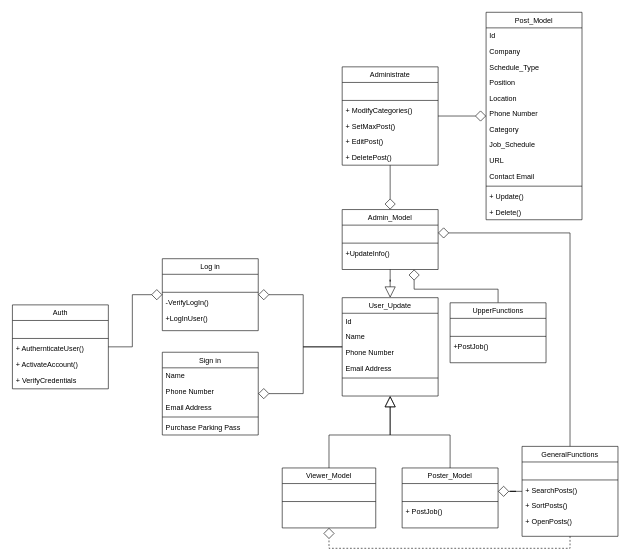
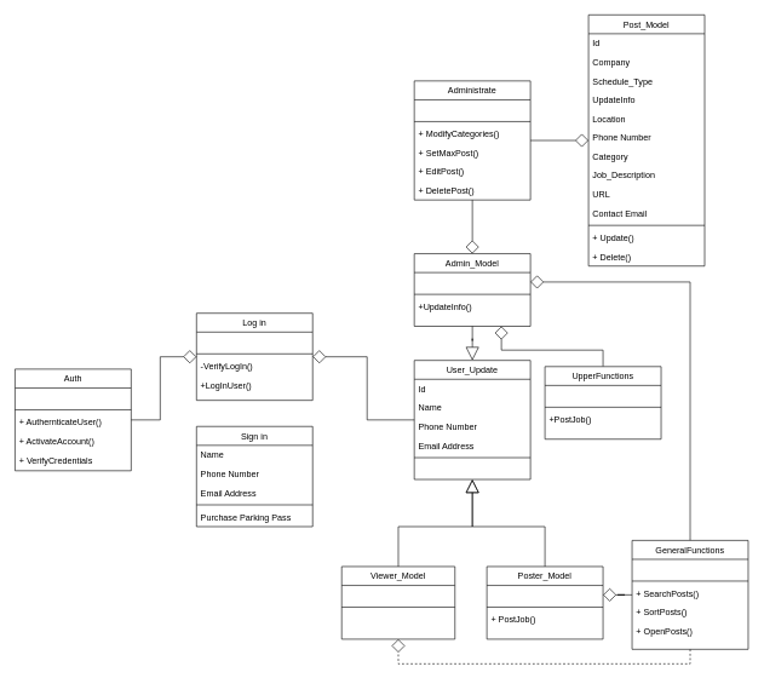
  <mxCell id="0" />
  <mxCell id="1" parent="0" />
  <mxCell id="2" value="Post_Model" style="swimlane;fontStyle=0;align=center;verticalAlign=top;childLayout=stackLayout;horizontal=1;startSize=26;horizontalStack=0;resizeParent=1;resizeLast=0;collapsible=1;marginBottom=0;rounded=0;shadow=0;strokeWidth=1;" vertex="1" parent="1"><mxGeometry x="810" y="20" width="160" height="346" as="geometry"><mxRectangle x="230" y="140" width="160" height="26" as="alternateBounds" /></mxGeometry></mxCell>
  <mxCell id="3" value="Id" style="text;align=left;verticalAlign=top;spacingLeft=4;spacingRight=4;overflow=hidden;rotatable=0;points=[[0,0.5],[1,0.5]];portConstraint=eastwest;" vertex="1" parent="2"><mxGeometry y="26" width="160" height="26" as="geometry" /></mxCell>
  <mxCell id="4" value="Company" style="text;align=left;verticalAlign=top;spacingLeft=4;spacingRight=4;overflow=hidden;rotatable=0;points=[[0,0.5],[1,0.5]];portConstraint=eastwest;" vertex="1" parent="2"><mxGeometry y="52" width="160" height="26" as="geometry" /></mxCell>
  <mxCell id="5" value="Schedule_Type" style="text;align=left;verticalAlign=top;spacingLeft=4;spacingRight=4;overflow=hidden;rotatable=0;points=[[0,0.5],[1,0.5]];portConstraint=eastwest;" vertex="1" parent="2"><mxGeometry y="78" width="160" height="26" as="geometry" /></mxCell>
- <mxCell id="6" value="Position" style="text;align=left;verticalAlign=top;spacingLeft=4;spacingRight=4;overflow=hidden;rotatable=0;points=[[0,0.5],[1,0.5]];portConstraint=eastwest;" vertex="1" parent="2"><mxGeometry y="104" width="160" height="26" as="geometry" /></mxCell>
+ <mxCell id="6" value="UpdateInfo" style="text;align=left;verticalAlign=top;spacingLeft=4;spacingRight=4;overflow=hidden;rotatable=0;points=[[0,0.5],[1,0.5]];portConstraint=eastwest;" vertex="1" parent="2"><mxGeometry y="104" width="160" height="26" as="geometry" /></mxCell>
  <mxCell id="7" value="Location" style="text;align=left;verticalAlign=top;spacingLeft=4;spacingRight=4;overflow=hidden;rotatable=0;points=[[0,0.5],[1,0.5]];portConstraint=eastwest;" vertex="1" parent="2"><mxGeometry y="130" width="160" height="26" as="geometry" /></mxCell>
  <mxCell id="8" value="Phone Number" style="text;align=left;verticalAlign=top;spacingLeft=4;spacingRight=4;overflow=hidden;rotatable=0;points=[[0,0.5],[1,0.5]];portConstraint=eastwest;rounded=0;shadow=0;html=0;" vertex="1" parent="2"><mxGeometry y="156" width="160" height="26" as="geometry" /></mxCell>
  <mxCell id="9" value="Category" style="text;align=left;verticalAlign=top;spacingLeft=4;spacingRight=4;overflow=hidden;rotatable=0;points=[[0,0.5],[1,0.5]];portConstraint=eastwest;rounded=0;shadow=0;html=0;" vertex="1" parent="2"><mxGeometry y="182" width="160" height="26" as="geometry" /></mxCell>
- <mxCell id="10" value="Job_Schedule" style="text;align=left;verticalAlign=top;spacingLeft=4;spacingRight=4;overflow=hidden;rotatable=0;points=[[0,0.5],[1,0.5]];portConstraint=eastwest;rounded=0;shadow=0;html=0;" vertex="1" parent="2"><mxGeometry y="208" width="160" height="26" as="geometry" /></mxCell>
+ <mxCell id="10" value="Job_Description" style="text;align=left;verticalAlign=top;spacingLeft=4;spacingRight=4;overflow=hidden;rotatable=0;points=[[0,0.5],[1,0.5]];portConstraint=eastwest;rounded=0;shadow=0;html=0;" vertex="1" parent="2"><mxGeometry y="208" width="160" height="26" as="geometry" /></mxCell>
  <mxCell id="11" value="URL" style="text;align=left;verticalAlign=top;spacingLeft=4;spacingRight=4;overflow=hidden;rotatable=0;points=[[0,0.5],[1,0.5]];portConstraint=eastwest;" vertex="1" parent="2"><mxGeometry y="234" width="160" height="26" as="geometry" /></mxCell>
  <mxCell id="12" value="Contact Email" style="text;align=left;verticalAlign=top;spacingLeft=4;spacingRight=4;overflow=hidden;rotatable=0;points=[[0,0.5],[1,0.5]];portConstraint=eastwest;rounded=0;shadow=0;html=0;" vertex="1" parent="2"><mxGeometry y="260" width="160" height="26" as="geometry" /></mxCell>
  <mxCell id="13" value="" style="line;html=1;strokeWidth=1;align=left;verticalAlign=middle;spacingTop=-1;spacingLeft=3;spacingRight=3;rotatable=0;labelPosition=right;points=[];portConstraint=eastwest;" vertex="1" parent="2"><mxGeometry y="286" width="160" height="8" as="geometry" /></mxCell>
  <mxCell id="14" value="+ Update()" style="text;align=left;verticalAlign=top;spacingLeft=4;spacingRight=4;overflow=hidden;rotatable=0;points=[[0,0.5],[1,0.5]];portConstraint=eastwest;" vertex="1" parent="2"><mxGeometry y="294" width="160" height="26" as="geometry" /></mxCell>
  <mxCell id="15" value="+ Delete()" style="text;align=left;verticalAlign=top;spacingLeft=4;spacingRight=4;overflow=hidden;rotatable=0;points=[[0,0.5],[1,0.5]];portConstraint=eastwest;" vertex="1" parent="2"><mxGeometry y="320" width="160" height="26" as="geometry" /></mxCell>
  <mxCell id="16" style="edgeStyle=orthogonalEdgeStyle;rounded=0;orthogonalLoop=1;jettySize=auto;html=1;endArrow=diamond;endFill=0;startSize=6;endSize=16;" edge="1" parent="1" source="18" target="48"><mxGeometry relative="1" as="geometry"><mxPoint x="400" y="420" as="targetPoint" /></mxGeometry></mxCell>
- <mxCell id="17" style="edgeStyle=orthogonalEdgeStyle;rounded=0;orthogonalLoop=1;jettySize=auto;html=1;endArrow=diamond;endFill=0;startSize=6;endSize=16;" edge="1" parent="1" source="18" target="42"><mxGeometry relative="1" as="geometry" /></mxCell>
  <mxCell id="18" value="User_Update" style="swimlane;fontStyle=0;align=center;verticalAlign=top;childLayout=stackLayout;horizontal=1;startSize=26;horizontalStack=0;resizeParent=1;resizeLast=0;collapsible=1;marginBottom=0;rounded=0;shadow=0;strokeWidth=1;" vertex="1" parent="1"><mxGeometry x="570" y="496" width="160" height="164" as="geometry"><mxRectangle x="230" y="140" width="160" height="26" as="alternateBounds" /></mxGeometry></mxCell>
  <mxCell id="19" value="Id" style="text;align=left;verticalAlign=top;spacingLeft=4;spacingRight=4;overflow=hidden;rotatable=0;points=[[0,0.5],[1,0.5]];portConstraint=eastwest;" vertex="1" parent="18"><mxGeometry y="26" width="160" height="26" as="geometry" /></mxCell>
  <mxCell id="20" value="Name" style="text;align=left;verticalAlign=top;spacingLeft=4;spacingRight=4;overflow=hidden;rotatable=0;points=[[0,0.5],[1,0.5]];portConstraint=eastwest;" vertex="1" parent="18"><mxGeometry y="52" width="160" height="26" as="geometry" /></mxCell>
  <mxCell id="21" value="Phone Number" style="text;align=left;verticalAlign=top;spacingLeft=4;spacingRight=4;overflow=hidden;rotatable=0;points=[[0,0.5],[1,0.5]];portConstraint=eastwest;rounded=0;shadow=0;html=0;" vertex="1" parent="18"><mxGeometry y="78" width="160" height="26" as="geometry" /></mxCell>
  <mxCell id="22" value="Email Address" style="text;align=left;verticalAlign=top;spacingLeft=4;spacingRight=4;overflow=hidden;rotatable=0;points=[[0,0.5],[1,0.5]];portConstraint=eastwest;rounded=0;shadow=0;html=0;" vertex="1" parent="18"><mxGeometry y="104" width="160" height="26" as="geometry" /></mxCell>
  <mxCell id="23" value="" style="line;html=1;strokeWidth=1;align=left;verticalAlign=middle;spacingTop=-1;spacingLeft=3;spacingRight=3;rotatable=0;labelPosition=right;points=[];portConstraint=eastwest;" vertex="1" parent="18"><mxGeometry y="130" width="160" height="8" as="geometry" /></mxCell>
  <mxCell id="24" value=" " style="text;align=left;verticalAlign=top;spacingLeft=4;spacingRight=4;overflow=hidden;rotatable=0;points=[[0,0.5],[1,0.5]];portConstraint=eastwest;" vertex="1" parent="18"><mxGeometry y="138" width="160" height="26" as="geometry" /></mxCell>
  <mxCell id="25" style="edgeStyle=orthogonalEdgeStyle;rounded=0;orthogonalLoop=1;jettySize=auto;html=1;endArrow=block;endFill=0;startSize=6;endSize=16;" edge="1" parent="1" source="26" target="18"><mxGeometry relative="1" as="geometry" /></mxCell>
  <mxCell id="26" value="Poster_Model" style="swimlane;fontStyle=0;align=center;verticalAlign=top;childLayout=stackLayout;horizontal=1;startSize=26;horizontalStack=0;resizeParent=1;resizeLast=0;collapsible=1;marginBottom=0;rounded=0;shadow=0;strokeWidth=1;" vertex="1" parent="1"><mxGeometry x="670" y="780" width="160" height="100" as="geometry"><mxRectangle x="230" y="140" width="160" height="26" as="alternateBounds" /></mxGeometry></mxCell>
  <mxCell id="27" value=" " style="text;align=left;verticalAlign=top;spacingLeft=4;spacingRight=4;overflow=hidden;rotatable=0;points=[[0,0.5],[1,0.5]];portConstraint=eastwest;rounded=0;shadow=0;html=0;" vertex="1" parent="26"><mxGeometry y="26" width="160" height="26" as="geometry" /></mxCell>
  <mxCell id="28" value="" style="line;html=1;strokeWidth=1;align=left;verticalAlign=middle;spacingTop=-1;spacingLeft=3;spacingRight=3;rotatable=0;labelPosition=right;points=[];portConstraint=eastwest;" vertex="1" parent="26"><mxGeometry y="52" width="160" height="8" as="geometry" /></mxCell>
  <mxCell id="29" value="+ PostJob()" style="text;align=left;verticalAlign=top;spacingLeft=4;spacingRight=4;overflow=hidden;rotatable=0;points=[[0,0.5],[1,0.5]];portConstraint=eastwest;" vertex="1" parent="26"><mxGeometry y="60" width="160" height="26" as="geometry" /></mxCell>
  <mxCell id="30" style="edgeStyle=orthogonalEdgeStyle;rounded=0;orthogonalLoop=1;jettySize=auto;html=1;endArrow=block;endFill=0;startSize=6;endSize=16;" edge="1" parent="1" source="31" target="18"><mxGeometry relative="1" as="geometry" /></mxCell>
  <mxCell id="31" value="Admin_Model" style="swimlane;fontStyle=0;align=center;verticalAlign=top;childLayout=stackLayout;horizontal=1;startSize=26;horizontalStack=0;resizeParent=1;resizeLast=0;collapsible=1;marginBottom=0;rounded=0;shadow=0;strokeWidth=1;" vertex="1" parent="1"><mxGeometry x="570" y="349" width="160" height="100" as="geometry"><mxRectangle x="230" y="140" width="160" height="26" as="alternateBounds" /></mxGeometry></mxCell>
  <mxCell id="32" value=" " style="text;align=left;verticalAlign=top;spacingLeft=4;spacingRight=4;overflow=hidden;rotatable=0;points=[[0,0.5],[1,0.5]];portConstraint=eastwest;" vertex="1" parent="31"><mxGeometry y="26" width="160" height="26" as="geometry" /></mxCell>
  <mxCell id="33" value="" style="line;html=1;strokeWidth=1;align=left;verticalAlign=middle;spacingTop=-1;spacingLeft=3;spacingRight=3;rotatable=0;labelPosition=right;points=[];portConstraint=eastwest;" vertex="1" parent="31"><mxGeometry y="52" width="160" height="8" as="geometry" /></mxCell>
  <mxCell id="34" value="+UpdateInfo()" style="text;align=left;verticalAlign=top;spacingLeft=4;spacingRight=4;overflow=hidden;rotatable=0;points=[[0,0.5],[1,0.5]];portConstraint=eastwest;" vertex="1" parent="31"><mxGeometry y="60" width="160" height="26" as="geometry" /></mxCell>
  <mxCell id="35" style="edgeStyle=orthogonalEdgeStyle;rounded=0;orthogonalLoop=1;jettySize=auto;html=1;endArrow=diamond;endFill=0;startSize=6;endSize=16;" edge="1" parent="1" source="36" target="48"><mxGeometry relative="1" as="geometry" /></mxCell>
  <mxCell id="36" value="Auth" style="swimlane;fontStyle=0;align=center;verticalAlign=top;childLayout=stackLayout;horizontal=1;startSize=26;horizontalStack=0;resizeParent=1;resizeLast=0;collapsible=1;marginBottom=0;rounded=0;shadow=0;strokeWidth=1;" vertex="1" parent="1"><mxGeometry x="20" y="508" width="160" height="140" as="geometry"><mxRectangle x="230" y="140" width="160" height="26" as="alternateBounds" /></mxGeometry></mxCell>
  <mxCell id="37" value=" " style="text;align=left;verticalAlign=top;spacingLeft=4;spacingRight=4;overflow=hidden;rotatable=0;points=[[0,0.5],[1,0.5]];portConstraint=eastwest;" vertex="1" parent="36"><mxGeometry y="26" width="160" height="26" as="geometry" /></mxCell>
  <mxCell id="38" value="" style="line;html=1;strokeWidth=1;align=left;verticalAlign=middle;spacingTop=-1;spacingLeft=3;spacingRight=3;rotatable=0;labelPosition=right;points=[];portConstraint=eastwest;" vertex="1" parent="36"><mxGeometry y="52" width="160" height="8" as="geometry" /></mxCell>
  <mxCell id="39" value="+ AuthernticateUser()" style="text;align=left;verticalAlign=top;spacingLeft=4;spacingRight=4;overflow=hidden;rotatable=0;points=[[0,0.5],[1,0.5]];portConstraint=eastwest;" vertex="1" parent="36"><mxGeometry y="60" width="160" height="26" as="geometry" /></mxCell>
  <mxCell id="40" value="+ ActivateAccount()" style="text;align=left;verticalAlign=top;spacingLeft=4;spacingRight=4;overflow=hidden;rotatable=0;points=[[0,0.5],[1,0.5]];portConstraint=eastwest;" vertex="1" parent="36"><mxGeometry y="86" width="160" height="26" as="geometry" /></mxCell>
  <mxCell id="41" value="+ VerifyCredentials" style="text;align=left;verticalAlign=top;spacingLeft=4;spacingRight=4;overflow=hidden;rotatable=0;points=[[0,0.5],[1,0.5]];portConstraint=eastwest;" vertex="1" parent="36"><mxGeometry y="112" width="160" height="26" as="geometry" /></mxCell>
  <mxCell id="42" value="Sign in" style="swimlane;fontStyle=0;align=center;verticalAlign=top;childLayout=stackLayout;horizontal=1;startSize=26;horizontalStack=0;resizeParent=1;resizeLast=0;collapsible=1;marginBottom=0;rounded=0;shadow=0;strokeWidth=1;" vertex="1" parent="1"><mxGeometry x="270" y="587" width="160" height="138" as="geometry"><mxRectangle x="230" y="140" width="160" height="26" as="alternateBounds" /></mxGeometry></mxCell>
  <mxCell id="43" value="Name" style="text;align=left;verticalAlign=top;spacingLeft=4;spacingRight=4;overflow=hidden;rotatable=0;points=[[0,0.5],[1,0.5]];portConstraint=eastwest;" vertex="1" parent="42"><mxGeometry y="26" width="160" height="26" as="geometry" /></mxCell>
  <mxCell id="44" value="Phone Number" style="text;align=left;verticalAlign=top;spacingLeft=4;spacingRight=4;overflow=hidden;rotatable=0;points=[[0,0.5],[1,0.5]];portConstraint=eastwest;rounded=0;shadow=0;html=0;" vertex="1" parent="42"><mxGeometry y="52" width="160" height="26" as="geometry" /></mxCell>
  <mxCell id="45" value="Email Address" style="text;align=left;verticalAlign=top;spacingLeft=4;spacingRight=4;overflow=hidden;rotatable=0;points=[[0,0.5],[1,0.5]];portConstraint=eastwest;rounded=0;shadow=0;html=0;" vertex="1" parent="42"><mxGeometry y="78" width="160" height="26" as="geometry" /></mxCell>
  <mxCell id="46" value="" style="line;html=1;strokeWidth=1;align=left;verticalAlign=middle;spacingTop=-1;spacingLeft=3;spacingRight=3;rotatable=0;labelPosition=right;points=[];portConstraint=eastwest;" vertex="1" parent="42"><mxGeometry y="104" width="160" height="8" as="geometry" /></mxCell>
  <mxCell id="47" value="Purchase Parking Pass" style="text;align=left;verticalAlign=top;spacingLeft=4;spacingRight=4;overflow=hidden;rotatable=0;points=[[0,0.5],[1,0.5]];portConstraint=eastwest;" vertex="1" parent="42"><mxGeometry y="112" width="160" height="26" as="geometry" /></mxCell>
  <mxCell id="48" value="Log in" style="swimlane;fontStyle=0;align=center;verticalAlign=top;childLayout=stackLayout;horizontal=1;startSize=26;horizontalStack=0;resizeParent=1;resizeLast=0;collapsible=1;marginBottom=0;rounded=0;shadow=0;strokeWidth=1;" vertex="1" parent="1"><mxGeometry x="270" y="431" width="160" height="120" as="geometry"><mxRectangle x="230" y="140" width="160" height="26" as="alternateBounds" /></mxGeometry></mxCell>
  <mxCell id="49" value=" " style="text;align=left;verticalAlign=top;spacingLeft=4;spacingRight=4;overflow=hidden;rotatable=0;points=[[0,0.5],[1,0.5]];portConstraint=eastwest;" vertex="1" parent="48"><mxGeometry y="26" width="160" height="26" as="geometry" /></mxCell>
  <mxCell id="50" value="" style="line;html=1;strokeWidth=1;align=left;verticalAlign=middle;spacingTop=-1;spacingLeft=3;spacingRight=3;rotatable=0;labelPosition=right;points=[];portConstraint=eastwest;" vertex="1" parent="48"><mxGeometry y="52" width="160" height="8" as="geometry" /></mxCell>
  <mxCell id="51" value="-VerifyLogIn()" style="text;align=left;verticalAlign=top;spacingLeft=4;spacingRight=4;overflow=hidden;rotatable=0;points=[[0,0.5],[1,0.5]];portConstraint=eastwest;" vertex="1" parent="48"><mxGeometry y="60" width="160" height="26" as="geometry" /></mxCell>
  <mxCell id="52" value="+LogInUser()" style="text;align=left;verticalAlign=top;spacingLeft=4;spacingRight=4;overflow=hidden;rotatable=0;points=[[0,0.5],[1,0.5]];portConstraint=eastwest;" vertex="1" parent="48"><mxGeometry y="86" width="160" height="26" as="geometry" /></mxCell>
  <mxCell id="53" style="edgeStyle=orthogonalEdgeStyle;rounded=0;orthogonalLoop=1;jettySize=auto;html=1;entryX=0.5;entryY=0;entryDx=0;entryDy=0;endArrow=diamond;endFill=0;startSize=6;endSize=16;" edge="1" parent="1" source="55" target="31"><mxGeometry relative="1" as="geometry" /></mxCell>
  <mxCell id="54" style="edgeStyle=orthogonalEdgeStyle;rounded=0;orthogonalLoop=1;jettySize=auto;html=1;endArrow=diamond;endFill=0;startSize=6;endSize=16;" edge="1" parent="1" source="55" target="2"><mxGeometry relative="1" as="geometry" /></mxCell>
  <mxCell id="55" value="Administrate" style="swimlane;fontStyle=0;align=center;verticalAlign=top;childLayout=stackLayout;horizontal=1;startSize=26;horizontalStack=0;resizeParent=1;resizeLast=0;collapsible=1;marginBottom=0;rounded=0;shadow=0;strokeWidth=1;" vertex="1" parent="1"><mxGeometry x="570" y="111" width="160" height="164" as="geometry"><mxRectangle x="230" y="140" width="160" height="26" as="alternateBounds" /></mxGeometry></mxCell>
  <mxCell id="56" value=" " style="text;align=left;verticalAlign=top;spacingLeft=4;spacingRight=4;overflow=hidden;rotatable=0;points=[[0,0.5],[1,0.5]];portConstraint=eastwest;" vertex="1" parent="55"><mxGeometry y="26" width="160" height="26" as="geometry" /></mxCell>
  <mxCell id="57" value="" style="line;html=1;strokeWidth=1;align=left;verticalAlign=middle;spacingTop=-1;spacingLeft=3;spacingRight=3;rotatable=0;labelPosition=right;points=[];portConstraint=eastwest;" vertex="1" parent="55"><mxGeometry y="52" width="160" height="8" as="geometry" /></mxCell>
  <mxCell id="58" value="+ ModifyCategories()" style="text;align=left;verticalAlign=top;spacingLeft=4;spacingRight=4;overflow=hidden;rotatable=0;points=[[0,0.5],[1,0.5]];portConstraint=eastwest;" vertex="1" parent="55"><mxGeometry y="60" width="160" height="26" as="geometry" /></mxCell>
  <mxCell id="59" value="+ SetMaxPost()" style="text;align=left;verticalAlign=top;spacingLeft=4;spacingRight=4;overflow=hidden;rotatable=0;points=[[0,0.5],[1,0.5]];portConstraint=eastwest;" vertex="1" parent="55"><mxGeometry y="86" width="160" height="26" as="geometry" /></mxCell>
  <mxCell id="60" value="+ EditPost()" style="text;align=left;verticalAlign=top;spacingLeft=4;spacingRight=4;overflow=hidden;rotatable=0;points=[[0,0.5],[1,0.5]];portConstraint=eastwest;" vertex="1" parent="55"><mxGeometry y="112" width="160" height="26" as="geometry" /></mxCell>
  <mxCell id="61" value="+ DeletePost()" style="text;align=left;verticalAlign=top;spacingLeft=4;spacingRight=4;overflow=hidden;rotatable=0;points=[[0,0.5],[1,0.5]];portConstraint=eastwest;" vertex="1" parent="55"><mxGeometry y="138" width="160" height="26" as="geometry" /></mxCell>
  <mxCell id="62" style="edgeStyle=orthogonalEdgeStyle;rounded=0;orthogonalLoop=1;jettySize=auto;html=1;endArrow=block;endFill=0;startSize=6;endSize=16;" edge="1" parent="1" source="63" target="18"><mxGeometry relative="1" as="geometry" /></mxCell>
  <mxCell id="63" value="Viewer_Model" style="swimlane;fontStyle=0;align=center;verticalAlign=top;childLayout=stackLayout;horizontal=1;startSize=26;horizontalStack=0;resizeParent=1;resizeLast=0;collapsible=1;marginBottom=0;rounded=0;shadow=0;strokeWidth=1;" vertex="1" parent="1"><mxGeometry x="470" y="780" width="156" height="100" as="geometry"><mxRectangle x="230" y="140" width="160" height="26" as="alternateBounds" /></mxGeometry></mxCell>
  <mxCell id="64" value=" " style="text;align=left;verticalAlign=top;spacingLeft=4;spacingRight=4;overflow=hidden;rotatable=0;points=[[0,0.5],[1,0.5]];portConstraint=eastwest;rounded=0;shadow=0;html=0;" vertex="1" parent="63"><mxGeometry y="26" width="156" height="26" as="geometry" /></mxCell>
  <mxCell id="65" value="" style="line;html=1;strokeWidth=1;align=left;verticalAlign=middle;spacingTop=-1;spacingLeft=3;spacingRight=3;rotatable=0;labelPosition=right;points=[];portConstraint=eastwest;" vertex="1" parent="63"><mxGeometry y="52" width="156" height="8" as="geometry" /></mxCell>
  <mxCell id="66" style="edgeStyle=orthogonalEdgeStyle;rounded=0;orthogonalLoop=1;jettySize=auto;html=1;entryX=1;entryY=0.5;entryDx=0;entryDy=0;endArrow=diamond;endFill=0;startSize=6;endSize=16;" edge="1" parent="1" source="69" target="27"><mxGeometry relative="1" as="geometry" /></mxCell>
  <mxCell id="67" style="edgeStyle=orthogonalEdgeStyle;rounded=0;orthogonalLoop=1;jettySize=auto;html=1;endArrow=diamond;endFill=0;startSize=6;endSize=16;entryX=0.5;entryY=1;entryDx=0;entryDy=0;exitX=0.5;exitY=1;exitDx=0;exitDy=0;dashed=1;" edge="1" parent="1" source="69" target="63"><mxGeometry relative="1" as="geometry"><mxPoint x="840" y="750" as="targetPoint" /><mxPoint x="990" y="950" as="sourcePoint" /></mxGeometry></mxCell>
  <mxCell id="68" style="edgeStyle=orthogonalEdgeStyle;rounded=0;orthogonalLoop=1;jettySize=auto;html=1;exitX=0.5;exitY=0;exitDx=0;exitDy=0;entryX=1;entryY=0.5;entryDx=0;entryDy=0;endArrow=diamond;endFill=0;startSize=6;endSize=16;" edge="1" parent="1" source="69" target="32"><mxGeometry relative="1" as="geometry" /></mxCell>
  <mxCell id="69" value="GeneralFunctions" style="swimlane;fontStyle=0;align=center;verticalAlign=top;childLayout=stackLayout;horizontal=1;startSize=26;horizontalStack=0;resizeParent=1;resizeLast=0;collapsible=1;marginBottom=0;rounded=0;shadow=0;strokeWidth=1;" vertex="1" parent="1"><mxGeometry x="870" y="744" width="160" height="150" as="geometry"><mxRectangle x="230" y="140" width="160" height="26" as="alternateBounds" /></mxGeometry></mxCell>
  <mxCell id="70" value=" " style="text;align=left;verticalAlign=top;spacingLeft=4;spacingRight=4;overflow=hidden;rotatable=0;points=[[0,0.5],[1,0.5]];portConstraint=eastwest;" vertex="1" parent="69"><mxGeometry y="26" width="160" height="26" as="geometry" /></mxCell>
  <mxCell id="71" value="" style="line;html=1;strokeWidth=1;align=left;verticalAlign=middle;spacingTop=-1;spacingLeft=3;spacingRight=3;rotatable=0;labelPosition=right;points=[];portConstraint=eastwest;" vertex="1" parent="69"><mxGeometry y="52" width="160" height="8" as="geometry" /></mxCell>
  <mxCell id="72" value="+ SearchPosts()" style="text;align=left;verticalAlign=top;spacingLeft=4;spacingRight=4;overflow=hidden;rotatable=0;points=[[0,0.5],[1,0.5]];portConstraint=eastwest;" vertex="1" parent="69"><mxGeometry y="60" width="160" height="26" as="geometry" /></mxCell>
  <mxCell id="73" value="+ SortPosts()" style="text;align=left;verticalAlign=top;spacingLeft=4;spacingRight=4;overflow=hidden;rotatable=0;points=[[0,0.5],[1,0.5]];portConstraint=eastwest;" vertex="1" parent="69"><mxGeometry y="86" width="160" height="26" as="geometry" /></mxCell>
  <mxCell id="74" value="+ OpenPosts()" style="text;align=left;verticalAlign=top;spacingLeft=4;spacingRight=4;overflow=hidden;rotatable=0;points=[[0,0.5],[1,0.5]];portConstraint=eastwest;" vertex="1" parent="69"><mxGeometry y="112" width="160" height="26" as="geometry" /></mxCell>
  <mxCell id="75" style="edgeStyle=orthogonalEdgeStyle;rounded=0;orthogonalLoop=1;jettySize=auto;html=1;exitX=0.5;exitY=0;exitDx=0;exitDy=0;entryX=0.75;entryY=1;entryDx=0;entryDy=0;endArrow=diamond;endFill=0;startSize=6;endSize=16;" edge="1" parent="1" source="76" target="31"><mxGeometry relative="1" as="geometry" /></mxCell>
  <mxCell id="76" value="UpperFunctions" style="swimlane;fontStyle=0;align=center;verticalAlign=top;childLayout=stackLayout;horizontal=1;startSize=26;horizontalStack=0;resizeParent=1;resizeLast=0;collapsible=1;marginBottom=0;rounded=0;shadow=0;strokeWidth=1;" vertex="1" parent="1"><mxGeometry x="750" y="504.5" width="160" height="100" as="geometry"><mxRectangle x="230" y="140" width="160" height="26" as="alternateBounds" /></mxGeometry></mxCell>
  <mxCell id="77" value=" " style="text;align=left;verticalAlign=top;spacingLeft=4;spacingRight=4;overflow=hidden;rotatable=0;points=[[0,0.5],[1,0.5]];portConstraint=eastwest;" vertex="1" parent="76"><mxGeometry y="26" width="160" height="26" as="geometry" /></mxCell>
  <mxCell id="78" value="" style="line;html=1;strokeWidth=1;align=left;verticalAlign=middle;spacingTop=-1;spacingLeft=3;spacingRight=3;rotatable=0;labelPosition=right;points=[];portConstraint=eastwest;" vertex="1" parent="76"><mxGeometry y="52" width="160" height="8" as="geometry" /></mxCell>
  <mxCell id="79" value="+PostJob()" style="text;align=left;verticalAlign=top;spacingLeft=4;spacingRight=4;overflow=hidden;rotatable=0;points=[[0,0.5],[1,0.5]];portConstraint=eastwest;" vertex="1" parent="76"><mxGeometry y="60" width="160" height="26" as="geometry" /></mxCell>
